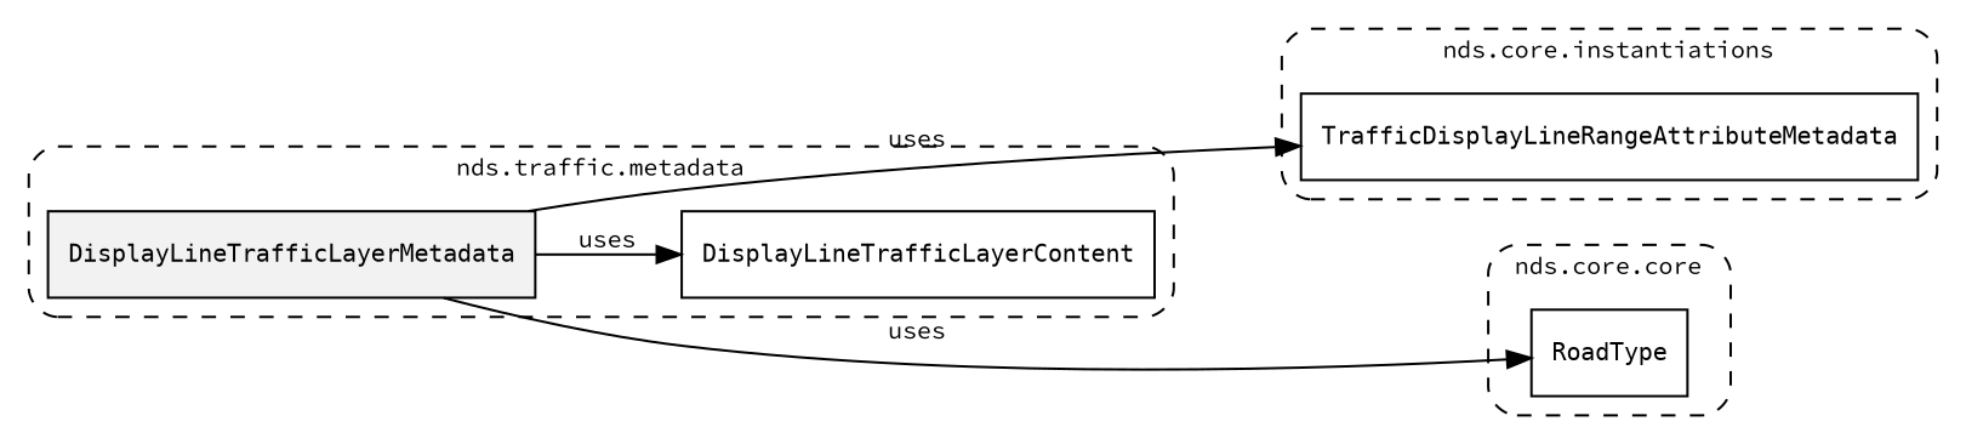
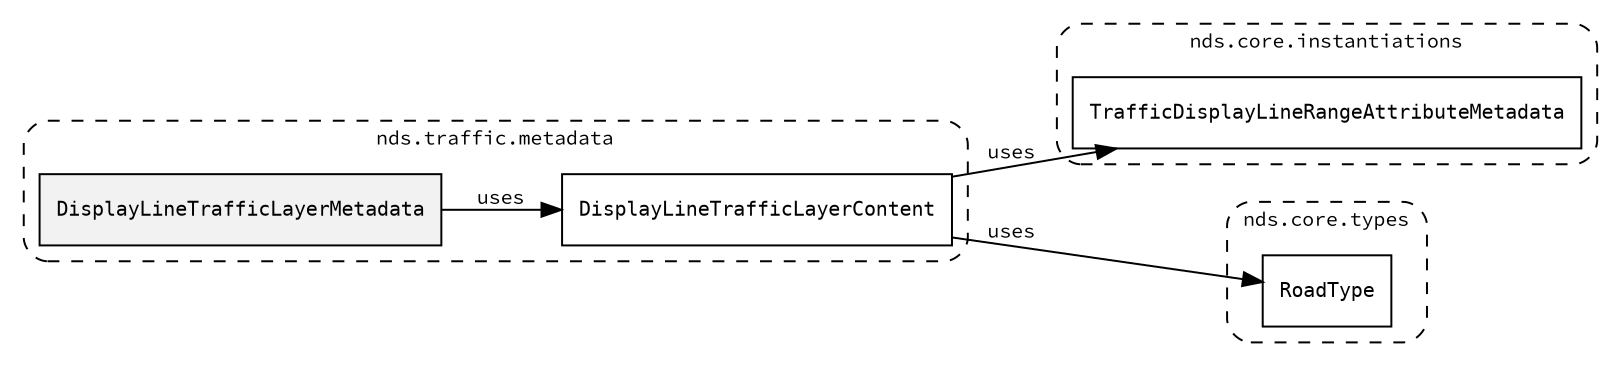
  digraph {
    fontname="Source Code Pro"
    fontsize=10
    rankdir=LR
    node [fontname="Source Code Pro" fontsize=10 shape=box]
    edge [fontname="Source Code Pro" fontsize=10]
    n1 [fillcolor="#0000000D" label=<<font face="monospace"><table align="center" border="0" cellspacing="0" cellpadding="0"><tr><td href="../../../content/packages/nds.traffic.metadata.html#Structure-DisplayLineTrafficLayerMetadata" title="Structure defined in nds.traffic.metadata">DisplayLineTrafficLayerMetadata</td></tr></table></font>> style=filled]
    n2 [label=<<font face="monospace"><table align="center" border="0" cellspacing="0" cellpadding="0"><tr><td href="../../../content/packages/nds.traffic.metadata.html#Bitmask-DisplayLineTrafficLayerContent" title="Bitmask defined in nds.traffic.metadata">DisplayLineTrafficLayerContent</td></tr></table></font>>]
    n3 [label=<<font face="monospace"><table align="center" border="0" cellspacing="0" cellpadding="0"><tr><td href="../../../content/packages/nds.traffic.instantiations.html#InstantiateType-TrafficDisplayLineRangeAttributeMetadata" title="InstantiateType defined in nds.traffic.instantiations">TrafficDisplayLineRangeAttributeMetadata</td></tr></table></font>>]
    n4 [label=<<font face="monospace"><table align="center" border="0" cellspacing="0" cellpadding="0"><tr><td href="../../../content/packages/nds.core.types.html#Structure-RoadType" title="Structure defined in nds.core.types">RoadType</td></tr></table></font>>]
    subgraph cluster_1 {
      label="nds.traffic.metadata"
      style="dashed, rounded"
      n1
      n2
    }
    subgraph cluster_2 {
      label="nds.core.instantiations"
      style="dashed, rounded"
      n3
    }
    subgraph cluster_3 {
-     label="nds.core.core"
+     label="nds.core.types"
      style="dashed, rounded"
      n4
    }
    n1 -> n2 [label=uses]
-   n1 -> n3 [label=uses]
-   n1 -> n4 [label=uses]
+   n2 -> n3 [label=uses]
+   n2 -> n4 [label=uses]
  }
